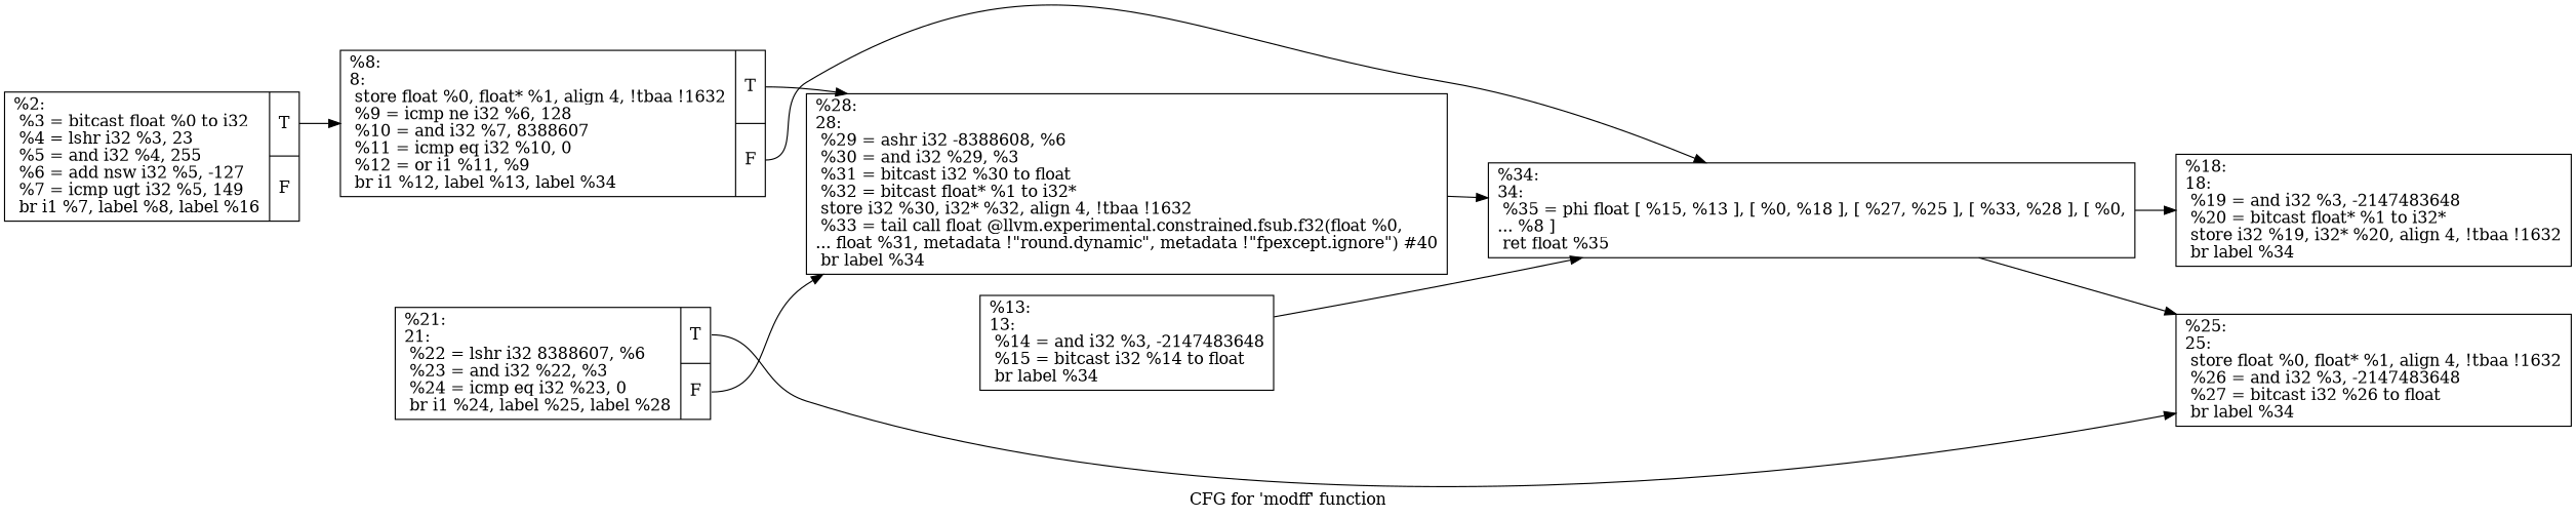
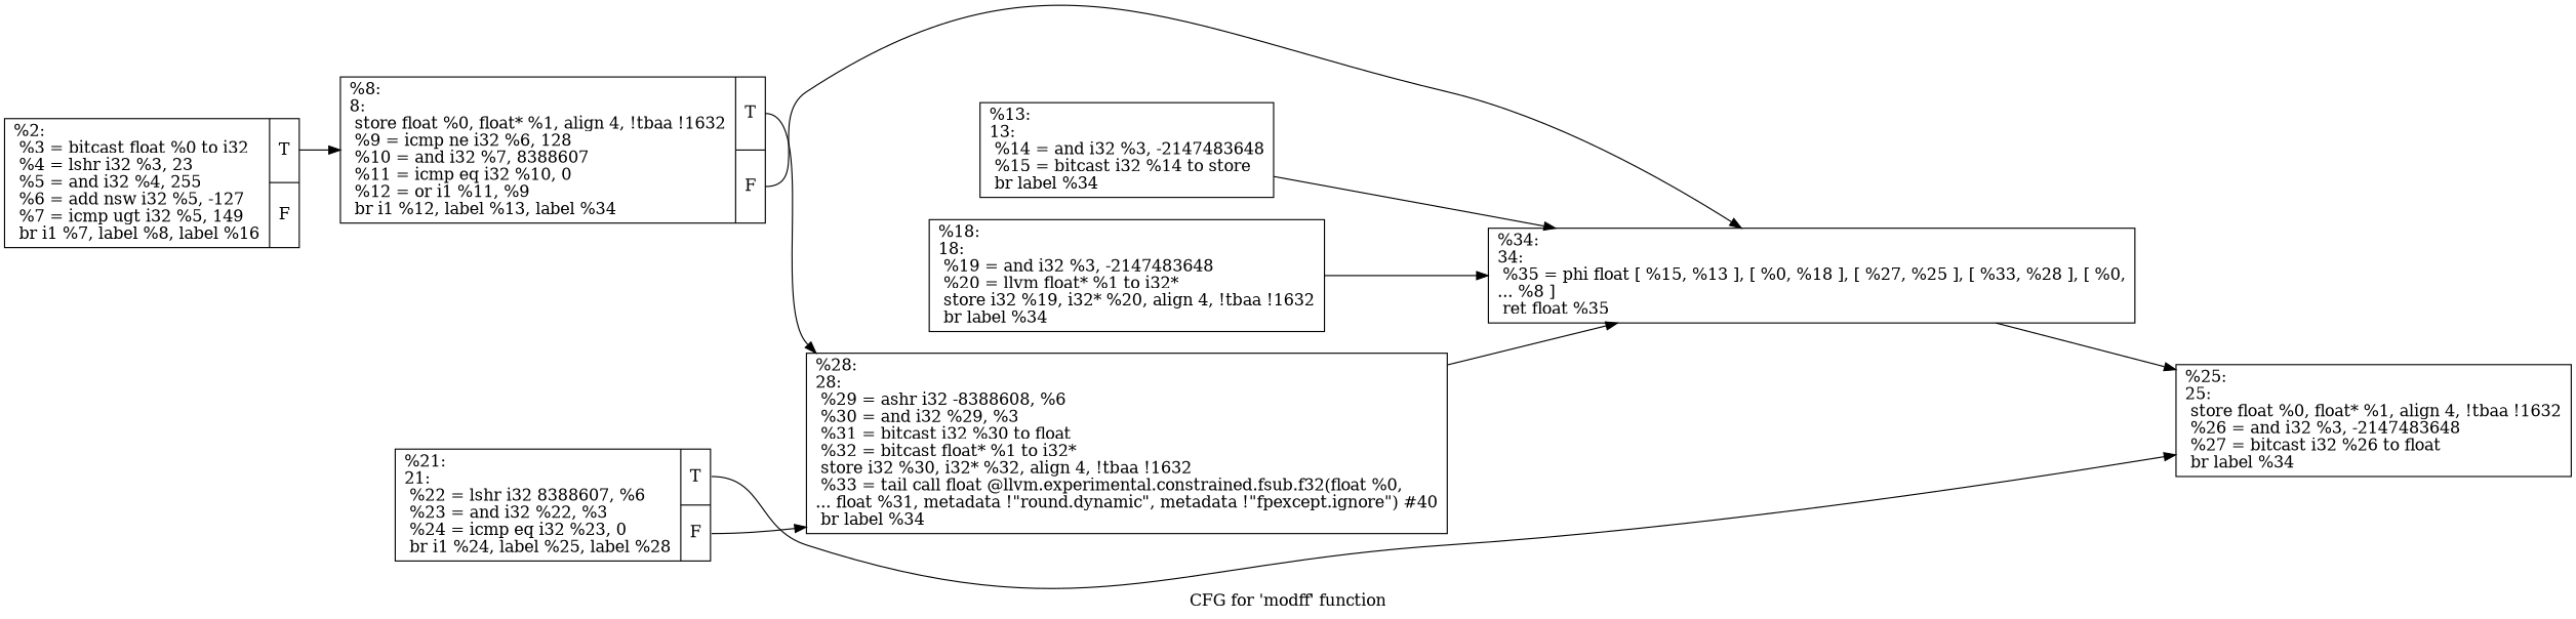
  digraph {
    label="CFG for 'modff' function"
    rankdir=LR
    node [shape=record]
    n1 [label="{%2:\l  %3 = bitcast float %0 to i32\l  %4 = lshr i32 %3, 23\l  %5 = and i32 %4, 255\l  %6 = add nsw i32 %5, -127\l  %7 = icmp ugt i32 %5, 149\l  br i1 %7, label %8, label %16\l|{<s0>T|<s1>F}}"]
    n2 [label="{%8:\l8:                                                \l  store float %0, float* %1, align 4, !tbaa !1632\l  %9 = icmp ne i32 %6, 128\l  %10 = and i32 %7, 8388607\l  %11 = icmp eq i32 %10, 0\l  %12 = or i1 %11, %9\l  br i1 %12, label %13, label %34\l|{<s0>T|<s1>F}}"]
    n3 [label="{%34:\l34:                                               \l  %35 = phi float [ %15, %13 ], [ %0, %18 ], [ %27, %25 ], [ %33, %28 ], [ %0,\l... %8 ]\l  ret float %35\l}"]
    n4 [label="{%28:\l28:                                               \l  %29 = ashr i32 -8388608, %6\l  %30 = and i32 %29, %3\l  %31 = bitcast i32 %30 to float\l  %32 = bitcast float* %1 to i32*\l  store i32 %30, i32* %32, align 4, !tbaa !1632\l  %33 = tail call float @llvm.experimental.constrained.fsub.f32(float %0,\l... float %31, metadata !\"round.dynamic\", metadata !\"fpexcept.ignore\") #40\l  br label %34\l}"]
-   n5 [label="{%13:\l13:                                               \l  %14 = and i32 %3, -2147483648\l  %15 = bitcast i32 %14 to float\l  br label %34\l}"]
+   n5 [label="{%13:\l13:                                               \l  %14 = and i32 %3, -2147483648\l  %15 = bitcast i32 %14 to store\l  br label %34\l}"]
    n6 [label="{%25:\l25:                                               \l  store float %0, float* %1, align 4, !tbaa !1632\l  %26 = and i32 %3, -2147483648\l  %27 = bitcast i32 %26 to float\l  br label %34\l}"]
-   n7 [label="{%18:\l18:                                               \l  %19 = and i32 %3, -2147483648\l  %20 = bitcast float* %1 to i32*\l  store i32 %19, i32* %20, align 4, !tbaa !1632\l  br label %34\l}"]
+   n7 [label="{%18:\l18:                                               \l  %19 = and i32 %3, -2147483648\l  %20 = llvm float* %1 to i32*\l  store i32 %19, i32* %20, align 4, !tbaa !1632\l  br label %34\l}"]
    n8 [label="{%21:\l21:                                               \l  %22 = lshr i32 8388607, %6\l  %23 = and i32 %22, %3\l  %24 = icmp eq i32 %23, 0\l  br i1 %24, label %25, label %28\l|{<s0>T|<s1>F}}"]
    n1 -> n2 [tailport=s0]
    n2 -> n3 [tailport=s1]
    n2 -> n4 [tailport=s0]
    n3 -> n6
    n4 -> n3
    n5 -> n3
-   n3 -> n7
+   n7 -> n3
    n8 -> n4 [tailport=s1]
    n8 -> n6 [tailport=s0]
  }
